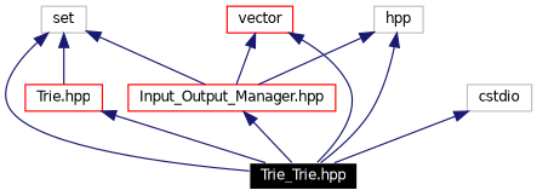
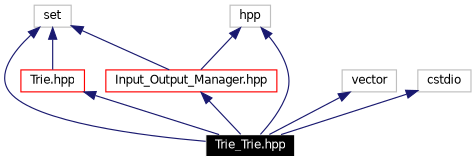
  digraph {
    node [color=grey75 fontname=Helvetica fontsize=10 shape=record]
    edge [color=midnightblue dir=back fontname=Helvetica fontsize=10 labelfontname=Helvetica labelfontsize=10 style=solid]
    n1 [color=white fillcolor=black fontcolor=white height=0.2 label="Trie_Trie.hpp" style=filled width=0.4]
    n2 [color=red height=0.2 label="Trie.hpp" width=0.4]
-   n3 [color=red height=0.2 label=vector width=0.4]
+   n3 [height=0.2 label=vector width=0.4]
    n4 [color=red height=0.2 label="Input_Output_Manager.hpp" width=0.4]
    n5 [height=0.2 label=set width=0.4]
    n6 [height=0.2 label=hpp width=0.4]
    n7 [height=0.2 label=cstdio width=0.4]
    n2 -> n1
    n3 -> n1
-   n3 -> n4
    n4 -> n1
    n5 -> n1
    n5 -> n2
    n5 -> n4
    n6 -> n1
    n6 -> n4
    n7 -> n1
  }
